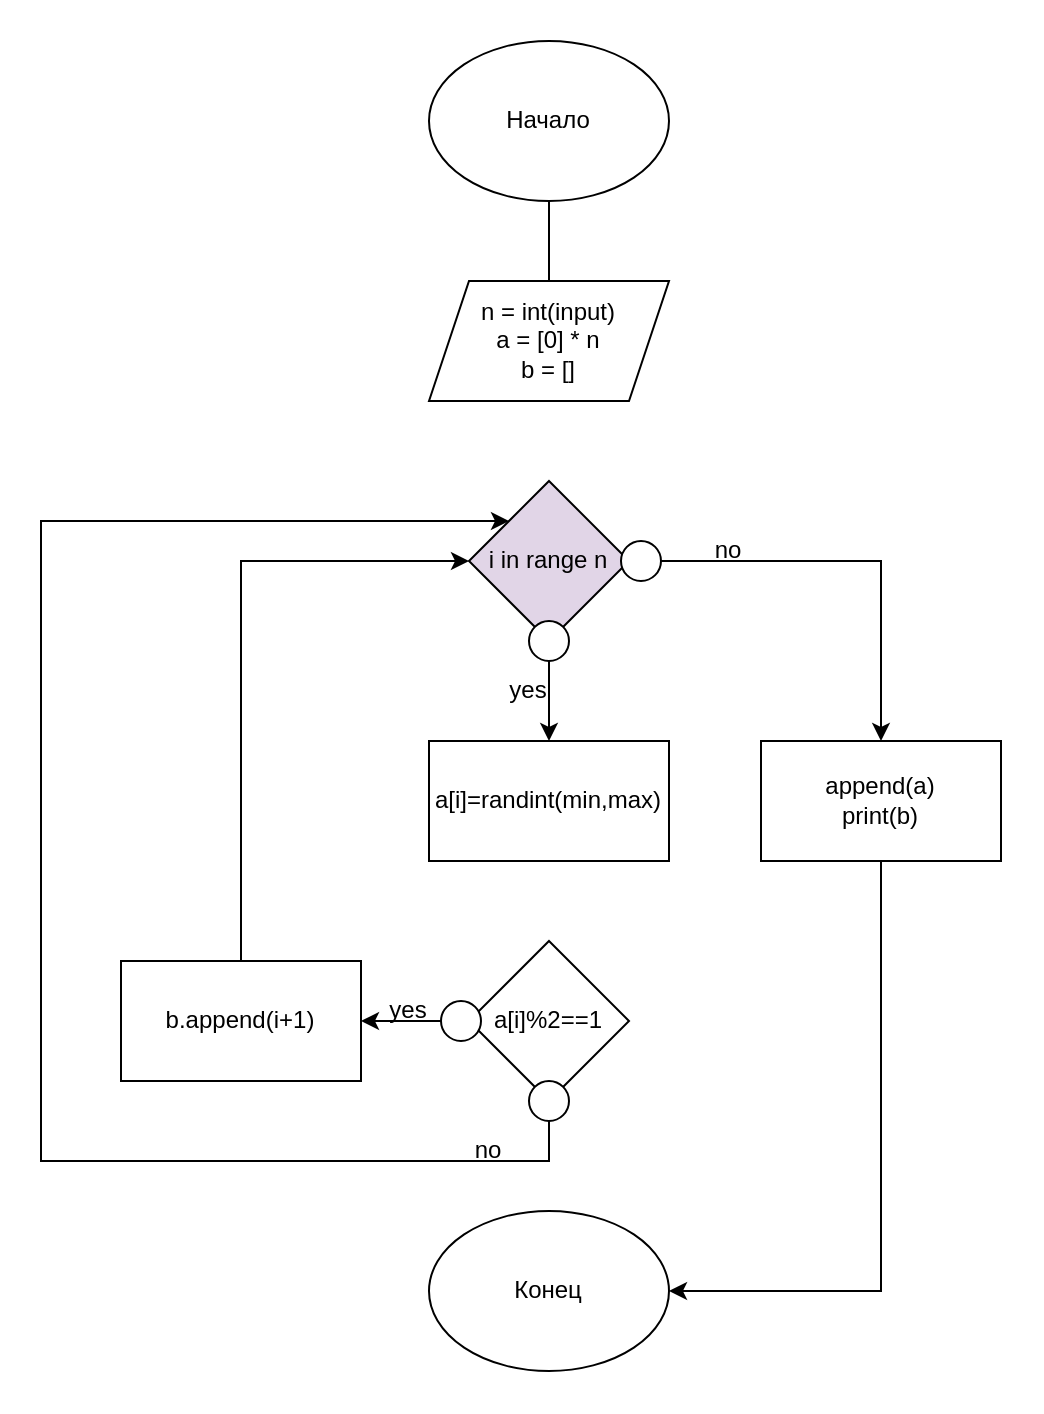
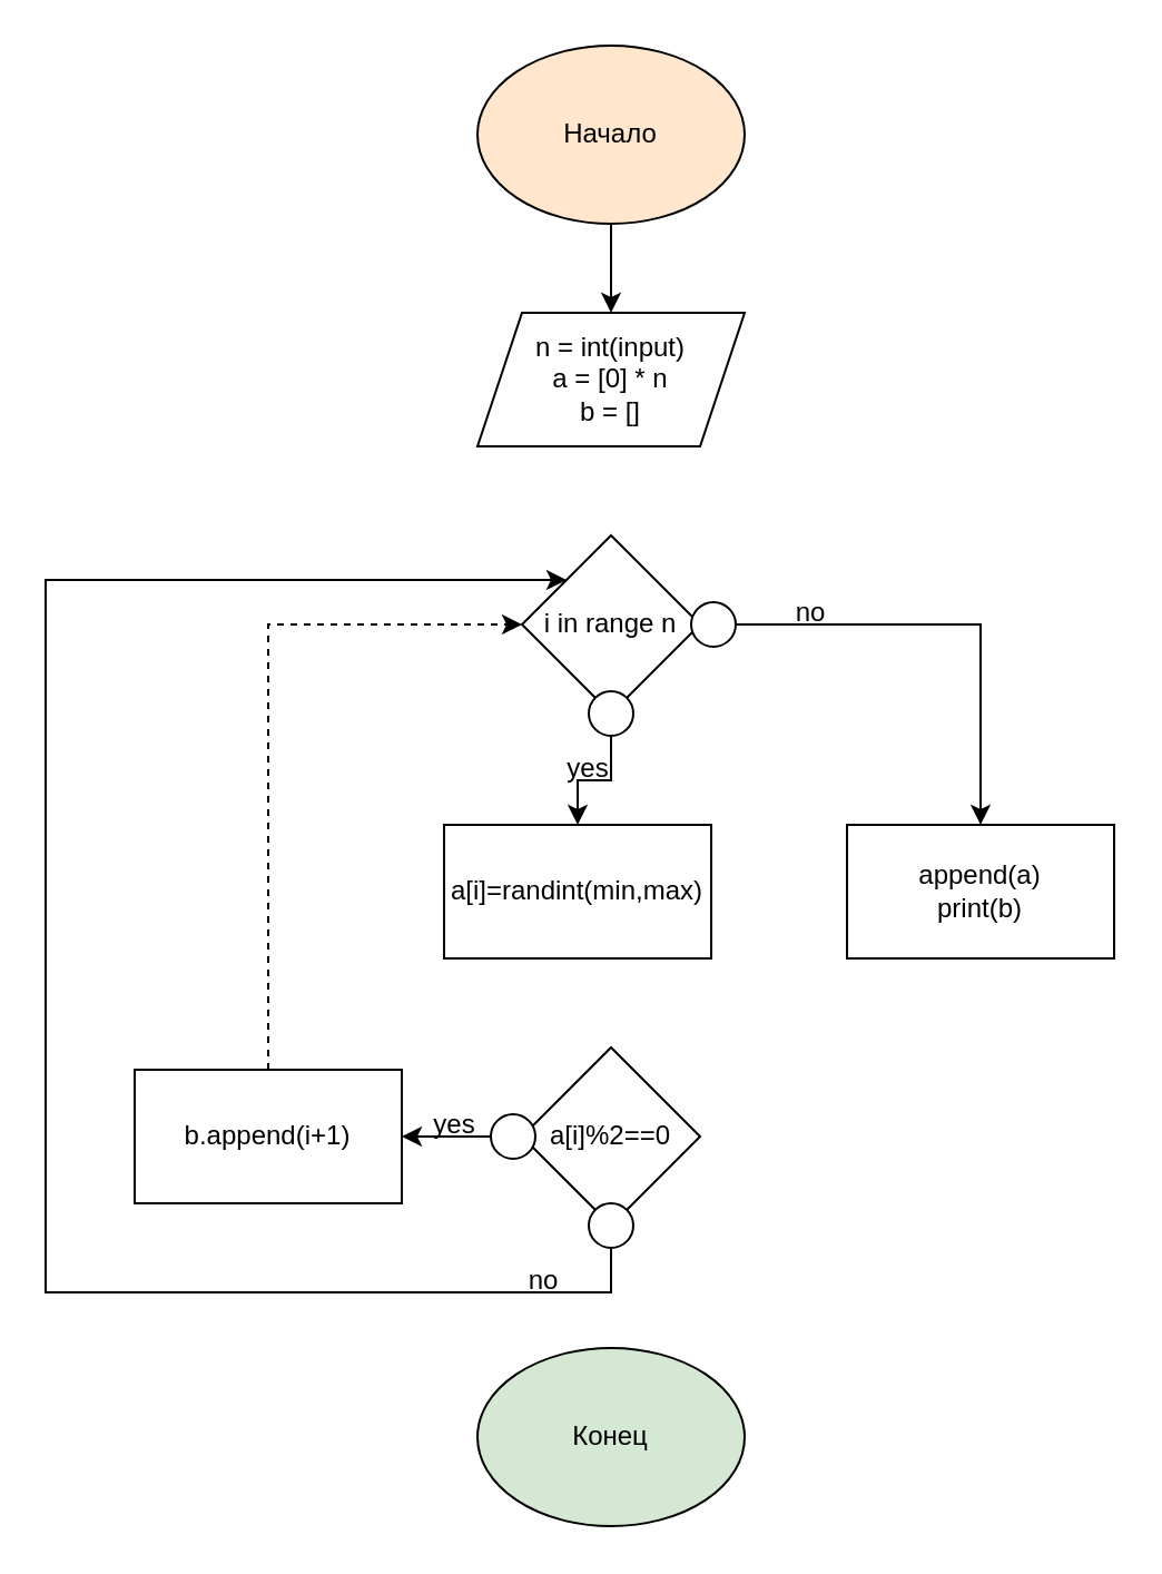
  <mxCell id="0" />
  <mxCell id="1" parent="0" />
- <mxCell id="2" value="" style="edgeStyle=orthogonalEdgeStyle;rounded=0;orthogonalLoop=1;jettySize=auto;html=1;endArrow=none;" edge="1" parent="1" source="3" target="4"><mxGeometry relative="1" as="geometry" /></mxCell>
- <mxCell id="3" value="Начало" style="ellipse;whiteSpace=wrap;html=1;" vertex="1" parent="1"><mxGeometry x="214" width="120" height="80" as="geometry" y="20" /></mxCell>
+ <mxCell id="2" value="" style="edgeStyle=orthogonalEdgeStyle;rounded=0;orthogonalLoop=1;jettySize=auto;html=1;" edge="1" parent="1" source="3" target="4"><mxGeometry relative="1" as="geometry" /></mxCell>
+ <mxCell id="3" value="Начало" style="ellipse;whiteSpace=wrap;html=1;fillColor=#ffe6cc;" vertex="1" parent="1"><mxGeometry x="214" width="120" height="80" as="geometry" y="20" /></mxCell>
  <mxCell id="4" value="n = int(input)&lt;br&gt;a = [0] * n&lt;br&gt;b = []" style="shape=parallelogram;perimeter=parallelogramPerimeter;whiteSpace=wrap;html=1;fixedSize=1;" vertex="1" parent="1"><mxGeometry x="214" y="140" width="120" height="60" as="geometry" /></mxCell>
- <mxCell id="5" value="i in range n" style="rhombus;whiteSpace=wrap;html=1;fillColor=#e1d5e7;" vertex="1" parent="1"><mxGeometry x="234" y="240" width="80" height="80" as="geometry" /></mxCell>
+ <mxCell id="5" value="i in range n" style="rhombus;whiteSpace=wrap;html=1;" vertex="1" parent="1"><mxGeometry x="234" y="240" width="80" height="80" as="geometry" /></mxCell>
  <mxCell id="6" value="" style="edgeStyle=orthogonalEdgeStyle;rounded=0;orthogonalLoop=1;jettySize=auto;html=1;" edge="1" parent="1" source="7" target="10"><mxGeometry relative="1" as="geometry" /></mxCell>
  <mxCell id="7" value="" style="ellipse;whiteSpace=wrap;html=1;aspect=fixed;" vertex="1" parent="1"><mxGeometry x="264" y="310" width="20" height="20" as="geometry" /></mxCell>
  <mxCell id="8" style="edgeStyle=orthogonalEdgeStyle;rounded=0;orthogonalLoop=1;jettySize=auto;html=1;entryX=0.5;entryY=0;entryDx=0;entryDy=0;" edge="1" parent="1" source="9" target="21"><mxGeometry relative="1" as="geometry" /></mxCell>
  <mxCell id="9" value="" style="ellipse;whiteSpace=wrap;html=1;aspect=fixed;" vertex="1" parent="1"><mxGeometry x="310" y="270" width="20" height="20" as="geometry" /></mxCell>
- <mxCell id="10" value="a[i]=randint(min,max)" style="rounded=0;whiteSpace=wrap;html=1;" vertex="1" parent="1"><mxGeometry x="214" y="370" width="120" height="60" as="geometry" /></mxCell>
+ <mxCell id="10" value="a[i]=randint(min,max)" style="rounded=0;whiteSpace=wrap;html=1;" vertex="1" parent="1"><mxGeometry x="199" y="370" width="120" height="60" as="geometry" /></mxCell>
  <mxCell id="11" value="yes" style="text;html=1;strokeColor=none;fillColor=none;align=center;verticalAlign=middle;whiteSpace=wrap;rounded=0;" vertex="1" parent="1"><mxGeometry x="234" y="330" width="60" height="30" as="geometry" /></mxCell>
- <mxCell id="12" value="a[i]%2==1" style="rhombus;whiteSpace=wrap;html=1;" vertex="1" parent="1"><mxGeometry x="234" y="470" width="80" height="80" as="geometry" /></mxCell>
+ <mxCell id="12" value="a[i]%2==0" style="rhombus;whiteSpace=wrap;html=1;" vertex="1" parent="1"><mxGeometry x="234" y="470" width="80" height="80" as="geometry" /></mxCell>
  <mxCell id="13" value="" style="edgeStyle=orthogonalEdgeStyle;rounded=0;orthogonalLoop=1;jettySize=auto;html=1;" edge="1" parent="1" source="14" target="18"><mxGeometry relative="1" as="geometry" /></mxCell>
  <mxCell id="14" value="" style="ellipse;whiteSpace=wrap;html=1;aspect=fixed;" vertex="1" parent="1"><mxGeometry x="220" y="500" width="20" height="20" as="geometry" /></mxCell>
  <mxCell id="15" style="edgeStyle=orthogonalEdgeStyle;rounded=0;orthogonalLoop=1;jettySize=auto;html=1;entryX=0;entryY=0;entryDx=0;entryDy=0;exitX=0.5;exitY=1;exitDx=0;exitDy=0;" edge="1" parent="1" source="16" target="5"><mxGeometry relative="1" as="geometry"><Array as="points"><mxPoint x="274" y="580" /><mxPoint x="20" y="580" /><mxPoint x="20" y="260" /></Array></mxGeometry></mxCell>
  <mxCell id="16" value="" style="ellipse;whiteSpace=wrap;html=1;aspect=fixed;" vertex="1" parent="1"><mxGeometry x="264" y="540" width="20" height="20" as="geometry" /></mxCell>
- <mxCell id="17" style="edgeStyle=orthogonalEdgeStyle;rounded=0;orthogonalLoop=1;jettySize=auto;html=1;entryX=0;entryY=0.5;entryDx=0;entryDy=0;exitX=0.5;exitY=0;exitDx=0;exitDy=0;" edge="1" parent="1" source="18" target="5"><mxGeometry relative="1" as="geometry" /></mxCell>
+ <mxCell id="17" style="edgeStyle=orthogonalEdgeStyle;rounded=0;orthogonalLoop=1;jettySize=auto;html=1;entryX=0;entryY=0.5;entryDx=0;entryDy=0;exitX=0.5;exitY=0;exitDx=0;exitDy=0;dashed=1;" edge="1" parent="1" source="18" target="5"><mxGeometry relative="1" as="geometry" /></mxCell>
  <mxCell id="18" value="b.append(i+1)" style="rounded=0;whiteSpace=wrap;html=1;" vertex="1" parent="1"><mxGeometry x="60" y="480" width="120" height="60" as="geometry" /></mxCell>
  <mxCell id="19" value="yes" style="text;html=1;strokeColor=none;fillColor=none;align=center;verticalAlign=middle;whiteSpace=wrap;rounded=0;" vertex="1" parent="1"><mxGeometry x="174" y="490" width="60" height="30" as="geometry" /></mxCell>
- <mxCell id="20" style="edgeStyle=orthogonalEdgeStyle;rounded=0;orthogonalLoop=1;jettySize=auto;html=1;entryX=1;entryY=0.5;entryDx=0;entryDy=0;exitX=0.5;exitY=1;exitDx=0;exitDy=0;" edge="1" parent="1" source="21" target="24"><mxGeometry relative="1" as="geometry" /></mxCell>
  <mxCell id="21" value="append(a)&lt;br&gt;print(b)" style="rounded=0;whiteSpace=wrap;html=1;" vertex="1" parent="1"><mxGeometry x="380" y="370" width="120" height="60" as="geometry" /></mxCell>
  <mxCell id="22" value="no" style="text;html=1;strokeColor=none;fillColor=none;align=center;verticalAlign=middle;whiteSpace=wrap;rounded=0;" vertex="1" parent="1"><mxGeometry x="334" y="260" width="60" height="30" as="geometry" /></mxCell>
  <mxCell id="23" value="no" style="text;html=1;strokeColor=none;fillColor=none;align=center;verticalAlign=middle;whiteSpace=wrap;rounded=0;" vertex="1" parent="1"><mxGeometry x="214" y="560" width="60" height="30" as="geometry" /></mxCell>
- <mxCell id="24" value="Конец" style="ellipse;whiteSpace=wrap;html=1;" vertex="1" parent="1"><mxGeometry x="214" y="605" width="120" height="80" as="geometry" /></mxCell>
+ <mxCell id="24" value="Конец" style="ellipse;whiteSpace=wrap;html=1;fillColor=#d5e8d4;" vertex="1" parent="1"><mxGeometry x="214" y="605" width="120" height="80" as="geometry" /></mxCell>
